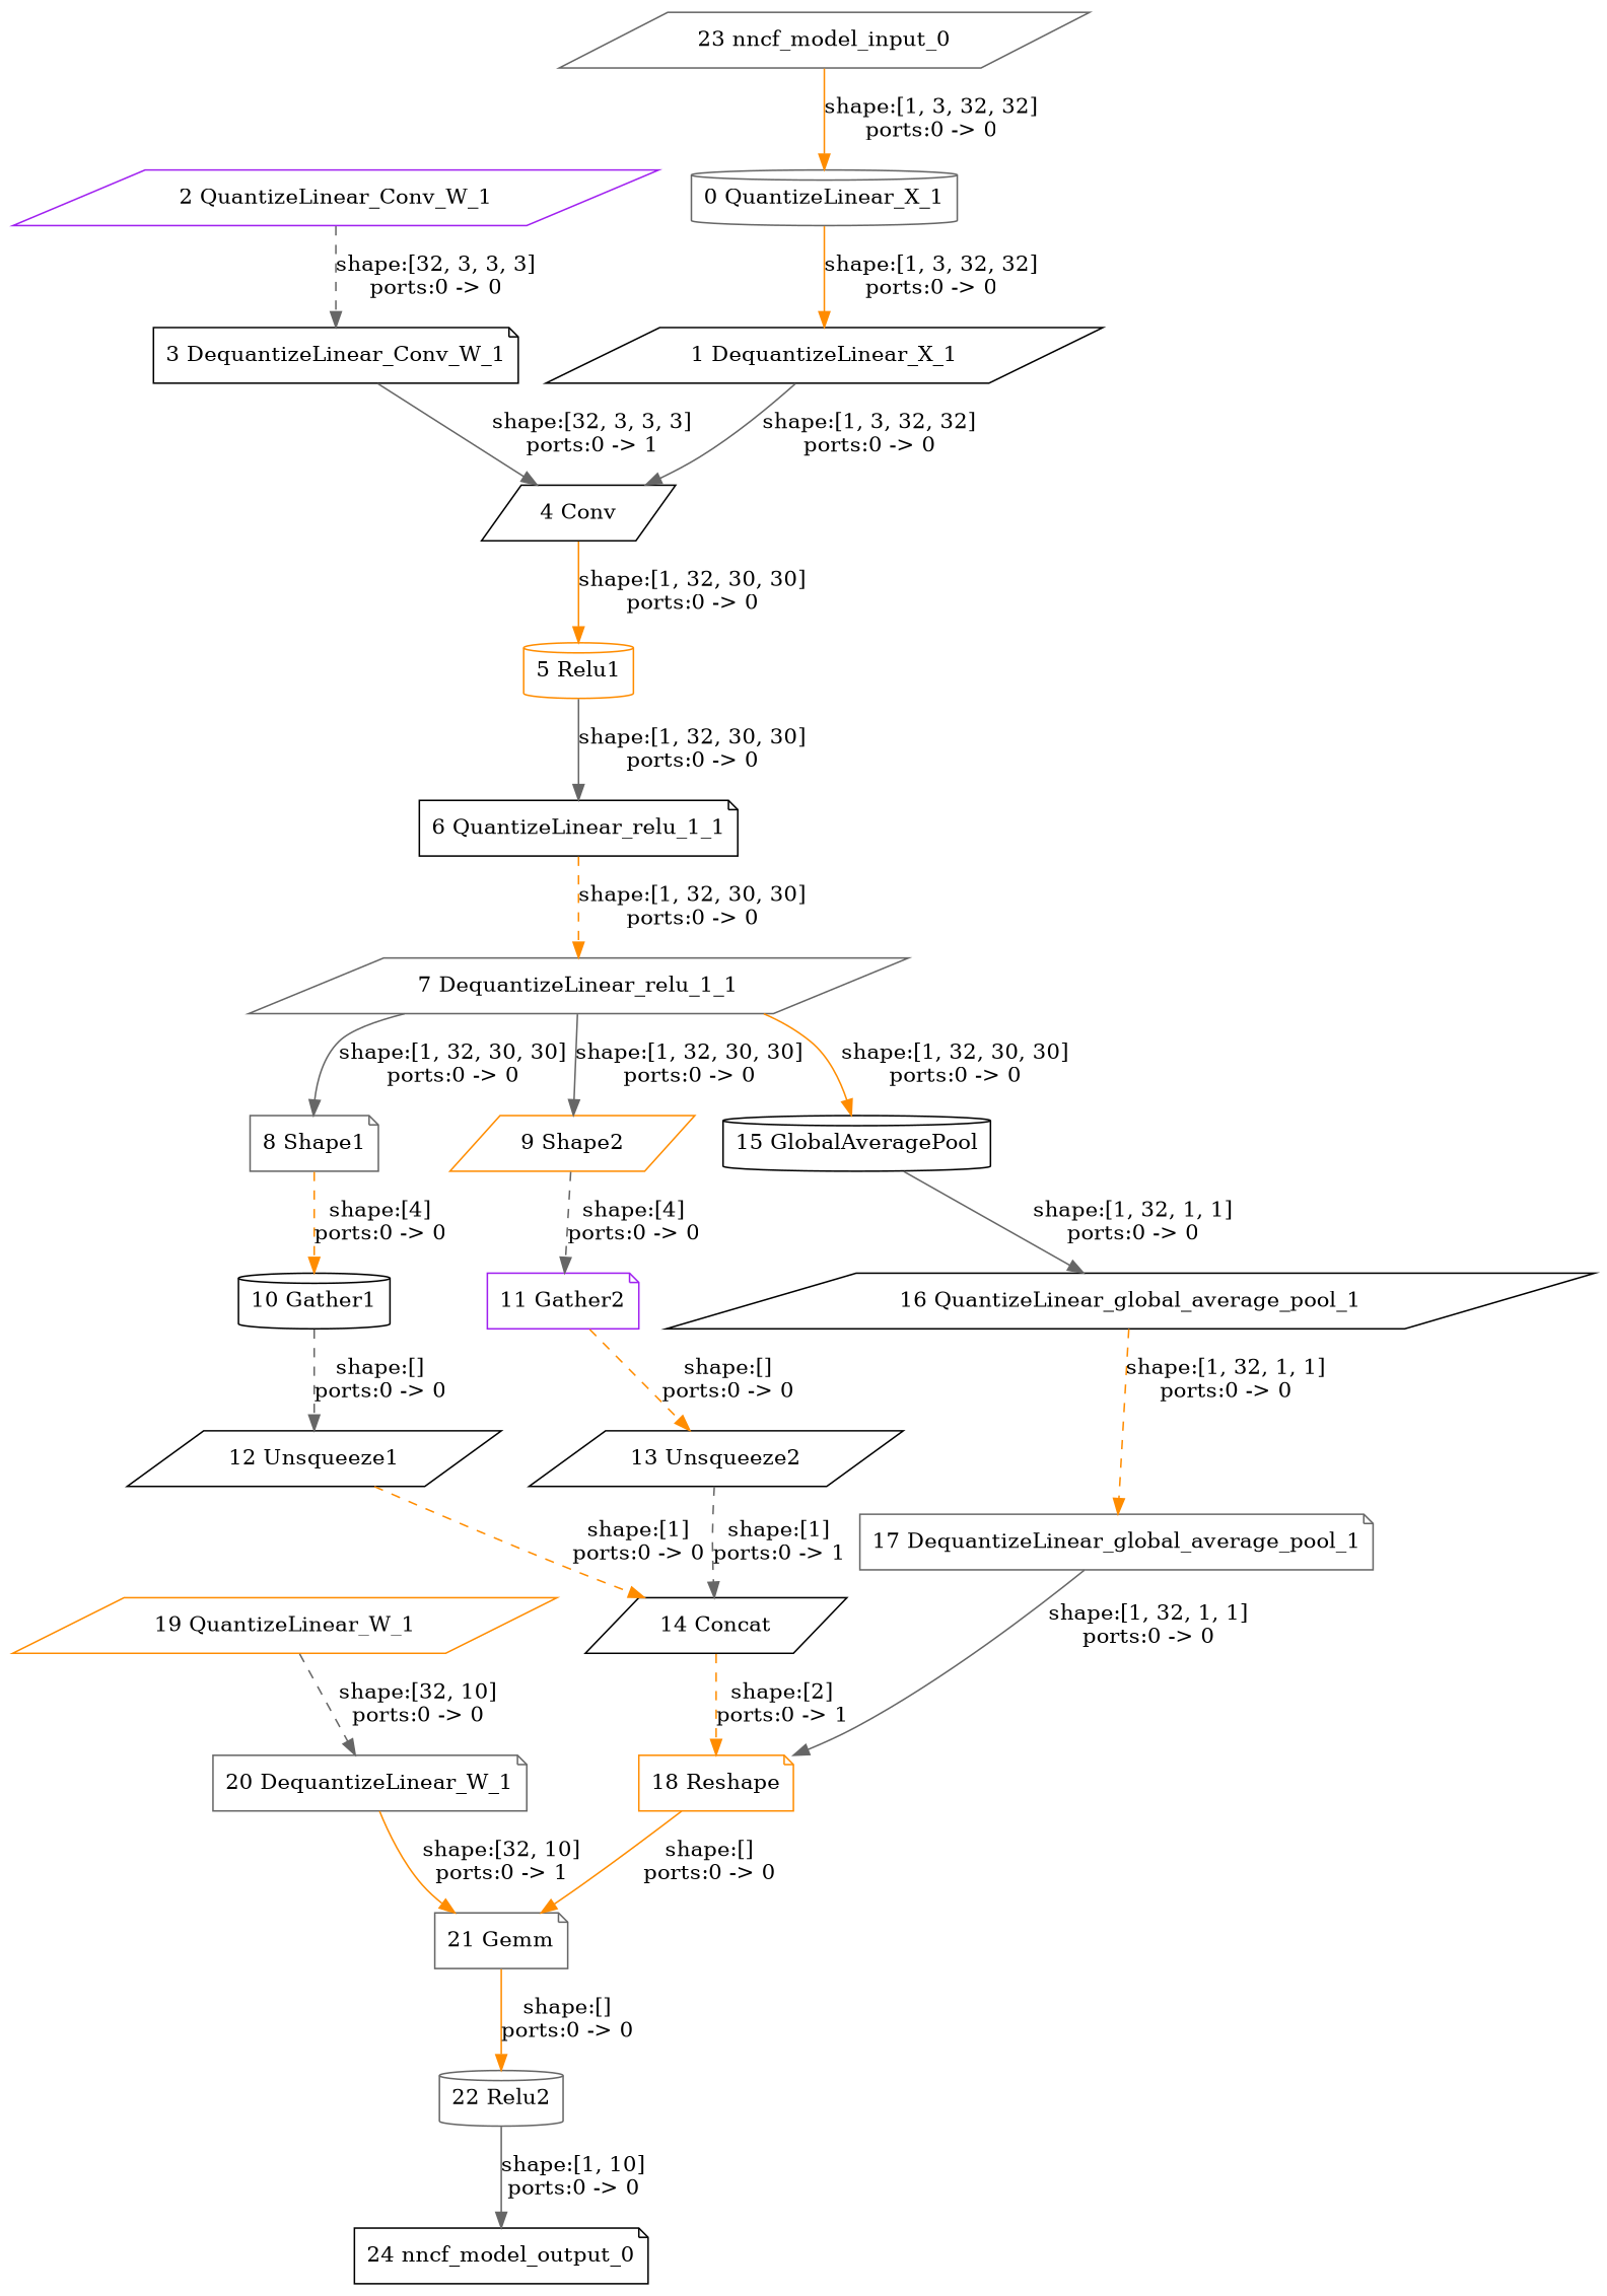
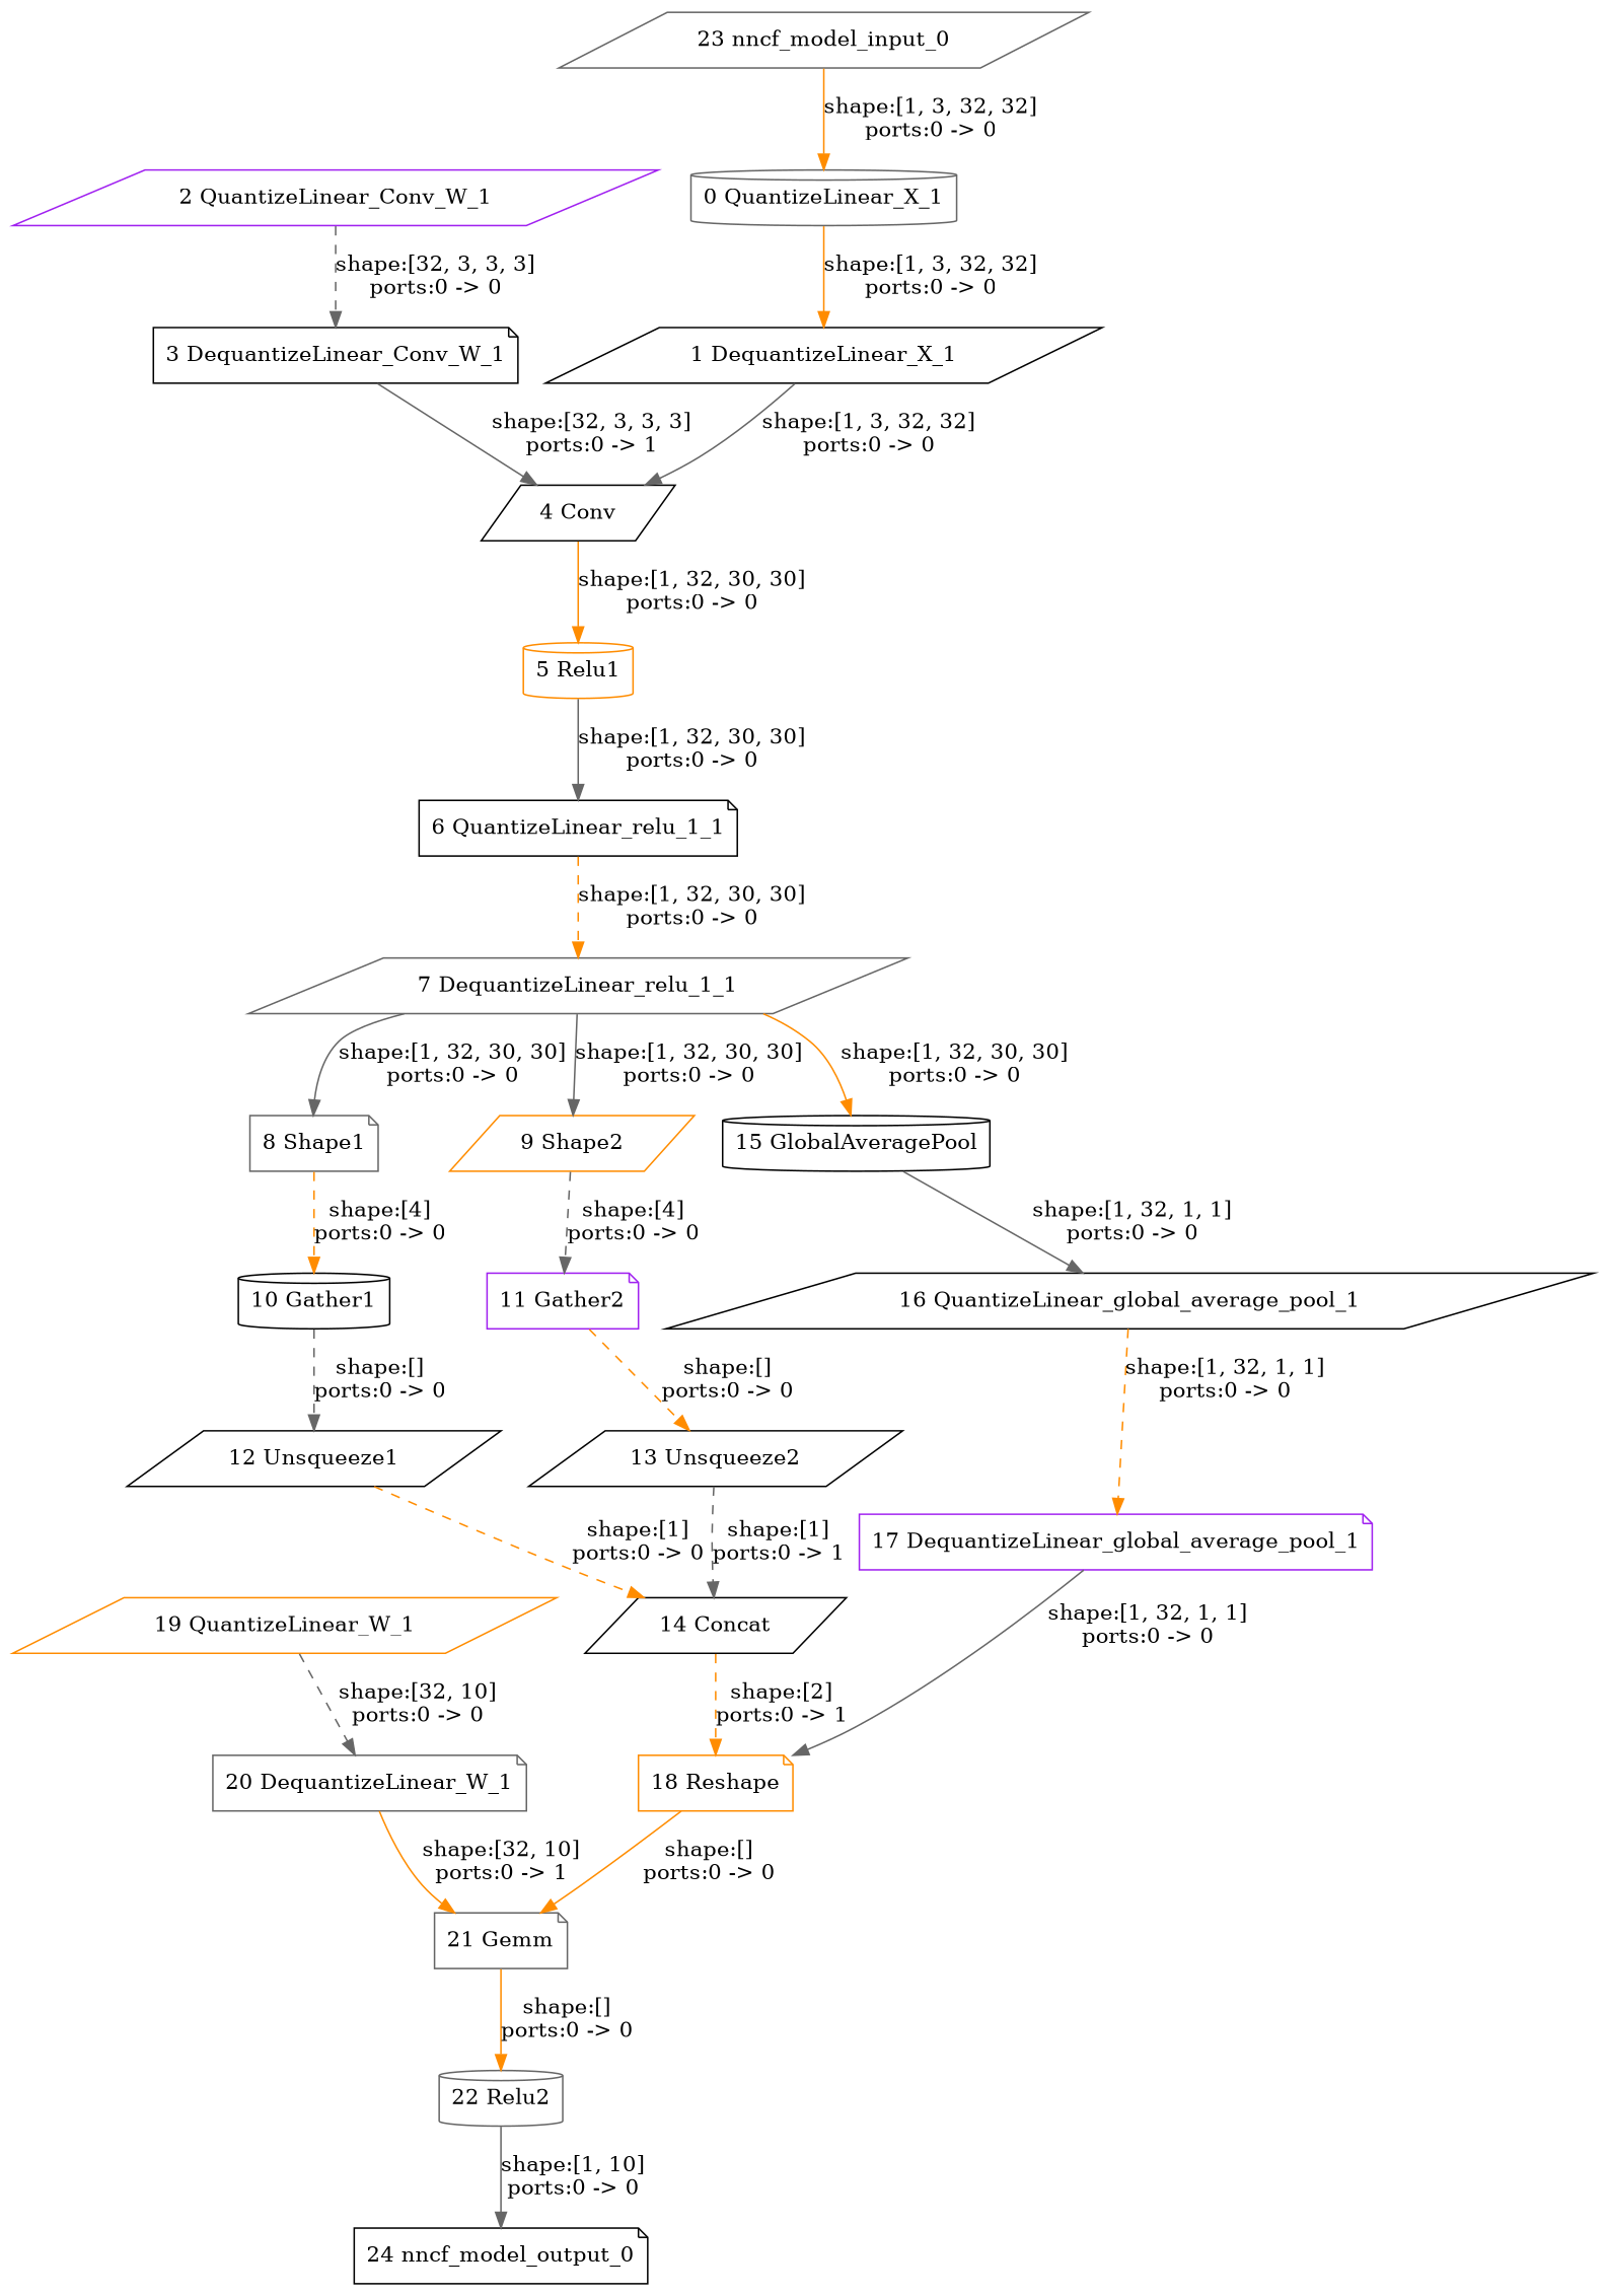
  strict digraph {
    node [color=black shape=parallelogram type=QuantizeLinear]
    edge [color=darkorange style=solid]
    "0 QuantizeLinear_X_1" [color=gray40 shape=cylinder]
    "1 DequantizeLinear_X_1" [type=DequantizeLinear]
    "4 Conv" [type=Conv]
    "5 Relu1" [color=darkorange shape=cylinder type=Relu]
    "2 QuantizeLinear_Conv_W_1" [color=purple]
    "3 DequantizeLinear_Conv_W_1" [shape=note type=DequantizeLinear]
    "6 QuantizeLinear_relu_1_1" [shape=note]
    "7 DequantizeLinear_relu_1_1" [color=gray40 type=DequantizeLinear]
    "8 Shape1" [color=gray40 shape=note type=Shape]
    "9 Shape2" [color=darkorange type=Shape]
    "15 GlobalAveragePool" [shape=cylinder type=GlobalAveragePool]
    "10 Gather1" [shape=cylinder type=Gather]
    "11 Gather2" [color=purple shape=note type=Gather]
    "16 QuantizeLinear_global_average_pool_1"
    "12 Unsqueeze1" [type=Unsqueeze]
    "13 Unsqueeze2" [type=Unsqueeze]
    "14 Concat" [type=Concat]
    "18 Reshape" [color=darkorange shape=note type=Reshape]
    "21 Gemm" [color=gray40 shape=note type=Gemm]
-   "17 DequantizeLinear_global_average_pool_1" [color=gray40 shape=note type=DequantizeLinear]
+   "17 DequantizeLinear_global_average_pool_1" [color=purple shape=note type=DequantizeLinear]
    "22 Relu2" [color=gray40 shape=cylinder type=Relu]
    "19 QuantizeLinear_W_1" [color=darkorange]
    "20 DequantizeLinear_W_1" [color=gray40 shape=note type=DequantizeLinear]
    "24 nncf_model_output_0" [shape=note type=nncf_model_output]
    "23 nncf_model_input_0" [color=gray40 type=nncf_model_input]
    "0 QuantizeLinear_X_1" -> "1 DequantizeLinear_X_1" [label="shape:[1, 3, 32, 32]\nports:0 -> 0"]
    "1 DequantizeLinear_X_1" -> "4 Conv" [color=gray40 label="shape:[1, 3, 32, 32]\nports:0 -> 0"]
    "4 Conv" -> "5 Relu1" [label="shape:[1, 32, 30, 30]\nports:0 -> 0"]
    "5 Relu1" -> "6 QuantizeLinear_relu_1_1" [color=gray40 label="shape:[1, 32, 30, 30]\nports:0 -> 0"]
    "2 QuantizeLinear_Conv_W_1" -> "3 DequantizeLinear_Conv_W_1" [color=gray40 label="shape:[32, 3, 3, 3]\nports:0 -> 0" style=dashed]
    "3 DequantizeLinear_Conv_W_1" -> "4 Conv" [color=gray40 label="shape:[32, 3, 3, 3]\nports:0 -> 1"]
    "6 QuantizeLinear_relu_1_1" -> "7 DequantizeLinear_relu_1_1" [label="shape:[1, 32, 30, 30]\nports:0 -> 0" style=dashed]
    "7 DequantizeLinear_relu_1_1" -> "8 Shape1" [color=gray40 label="shape:[1, 32, 30, 30]\nports:0 -> 0"]
    "7 DequantizeLinear_relu_1_1" -> "9 Shape2" [color=gray40 label="shape:[1, 32, 30, 30]\nports:0 -> 0"]
    "7 DequantizeLinear_relu_1_1" -> "15 GlobalAveragePool" [label="shape:[1, 32, 30, 30]\nports:0 -> 0"]
    "8 Shape1" -> "10 Gather1" [label="shape:[4]\nports:0 -> 0" style=dashed]
    "9 Shape2" -> "11 Gather2" [color=gray40 label="shape:[4]\nports:0 -> 0" style=dashed]
    "15 GlobalAveragePool" -> "16 QuantizeLinear_global_average_pool_1" [color=gray40 label="shape:[1, 32, 1, 1]\nports:0 -> 0"]
    "10 Gather1" -> "12 Unsqueeze1" [color=gray40 label="shape:[]\nports:0 -> 0" style=dashed]
    "11 Gather2" -> "13 Unsqueeze2" [label="shape:[]\nports:0 -> 0" style=dashed]
    "16 QuantizeLinear_global_average_pool_1" -> "17 DequantizeLinear_global_average_pool_1" [label="shape:[1, 32, 1, 1]\nports:0 -> 0" style=dashed]
    "12 Unsqueeze1" -> "14 Concat" [label="shape:[1]\nports:0 -> 0" style=dashed]
    "13 Unsqueeze2" -> "14 Concat" [color=gray40 label="shape:[1]\nports:0 -> 1" style=dashed]
    "14 Concat" -> "18 Reshape" [label="shape:[2]\nports:0 -> 1" style=dashed]
    "18 Reshape" -> "21 Gemm" [label="shape:[]\nports:0 -> 0"]
    "21 Gemm" -> "22 Relu2" [label="shape:[]\nports:0 -> 0"]
    "17 DequantizeLinear_global_average_pool_1" -> "18 Reshape" [color=gray40 label="shape:[1, 32, 1, 1]\nports:0 -> 0"]
    "22 Relu2" -> "24 nncf_model_output_0" [color=gray40 label="shape:[1, 10]\nports:0 -> 0"]
    "19 QuantizeLinear_W_1" -> "20 DequantizeLinear_W_1" [color=gray40 label="shape:[32, 10]\nports:0 -> 0" style=dashed]
    "20 DequantizeLinear_W_1" -> "21 Gemm" [label="shape:[32, 10]\nports:0 -> 1"]
    "23 nncf_model_input_0" -> "0 QuantizeLinear_X_1" [label="shape:[1, 3, 32, 32]\nports:0 -> 0"]
  }
